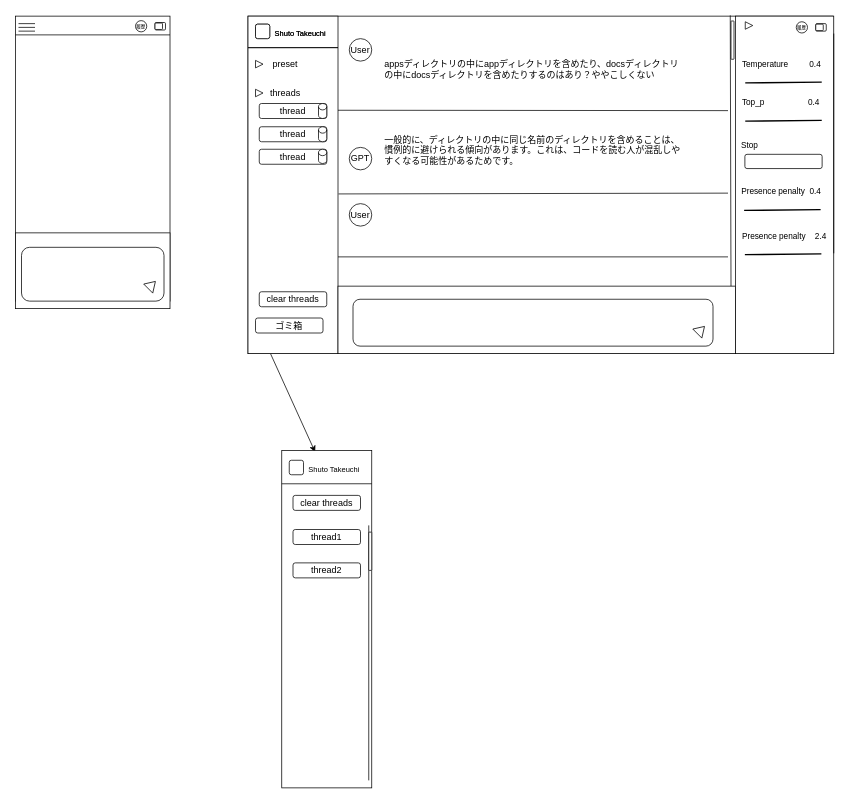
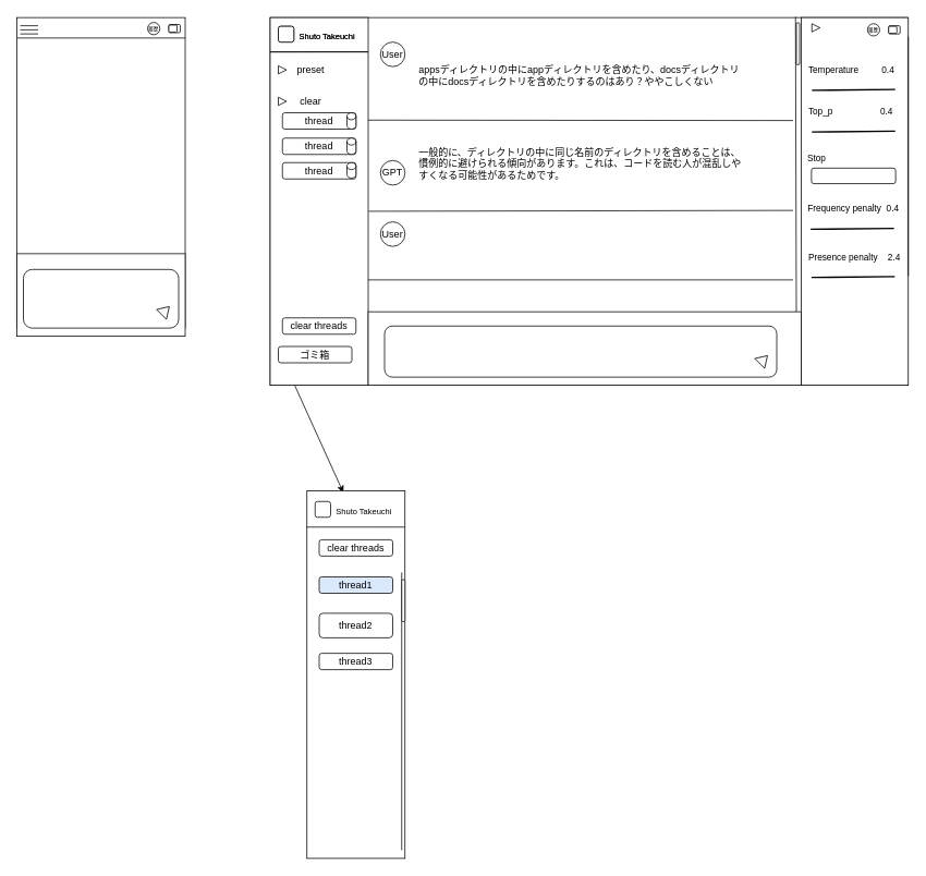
  <mxCell id="0" />
  <mxCell id="1" parent="0" />
  <mxCell id="2" value="" style="rounded=0;whiteSpace=wrap;html=1;" parent="1" vertex="1"><mxGeometry x="330" y="21" width="780" height="450" as="geometry" /></mxCell>
  <mxCell id="3" style="edgeStyle=none;html=1;exitX=0.25;exitY=1;exitDx=0;exitDy=0;entryX=0.371;entryY=0.005;entryDx=0;entryDy=0;entryPerimeter=0;" edge="1" parent="1" source="4" target="59"><mxGeometry relative="1" as="geometry" /></mxCell>
  <mxCell id="4" value="" style="rounded=0;whiteSpace=wrap;html=1;" parent="1" vertex="1"><mxGeometry x="330" y="21" width="120" height="450" as="geometry" /></mxCell>
  <mxCell id="5" value="" style="rounded=0;whiteSpace=wrap;html=1;fontSize=6;" parent="1" vertex="1"><mxGeometry x="450" y="381" width="530" height="90" as="geometry" /></mxCell>
  <mxCell id="6" value="" style="rounded=1;whiteSpace=wrap;html=1;fontSize=6;" parent="1" vertex="1"><mxGeometry x="470" y="398.5" width="480" height="62.5" as="geometry" /></mxCell>
  <mxCell id="7" value="" style="rounded=0;whiteSpace=wrap;html=1;" parent="1" vertex="1"><mxGeometry x="980" y="21" width="131" height="450" as="geometry" /></mxCell>
  <mxCell id="8" value="" style="rounded=1;whiteSpace=wrap;html=1;" parent="1" vertex="1"><mxGeometry x="992.5" y="205.25" width="103" height="19" as="geometry" /></mxCell>
  <mxCell id="9" value="Stop" style="text;html=1;strokeColor=none;fillColor=none;align=center;verticalAlign=middle;whiteSpace=wrap;rounded=0;fontSize=11;" parent="1" vertex="1"><mxGeometry x="974" y="180" width="50" height="25.25" as="geometry" /></mxCell>
  <mxCell id="10" value="Temperature　　&amp;nbsp; 0.4" style="text;html=1;strokeColor=none;fillColor=none;align=left;verticalAlign=middle;whiteSpace=wrap;rounded=0;fontSize=11;" parent="1" vertex="1"><mxGeometry x="987" y="70" width="117" height="30" as="geometry" /></mxCell>
  <mxCell id="11" value="" style="endArrow=none;html=1;fontSize=11;strokeWidth=2;" parent="1" edge="1"><mxGeometry width="50" height="50" relative="1" as="geometry"><mxPoint x="993" y="110" as="sourcePoint" /><mxPoint x="1095" y="109" as="targetPoint" /></mxGeometry></mxCell>
  <mxCell id="12" value="" style="rounded=1;whiteSpace=wrap;html=1;" parent="1" vertex="1"><mxGeometry x="974" y="27.5" width="4" height="51" as="geometry" /></mxCell>
  <mxCell id="13" value="履歴" style="ellipse;whiteSpace=wrap;html=1;aspect=fixed;fontSize=6;" parent="1" vertex="1"><mxGeometry x="1061" y="28.5" width="15" height="15" as="geometry" /></mxCell>
  <mxCell id="14" value="" style="rounded=1;whiteSpace=wrap;html=1;" parent="1" vertex="1"><mxGeometry x="1087" y="31" width="14" height="10" as="geometry" /></mxCell>
  <mxCell id="15" value="" style="rounded=1;whiteSpace=wrap;html=1;" parent="1" vertex="1"><mxGeometry x="1087" y="31.69" width="10" height="8.62" as="geometry" /></mxCell>
  <mxCell id="16" value="" style="triangle;whiteSpace=wrap;html=1;fontSize=6;" parent="1" vertex="1"><mxGeometry x="993" y="28.5" width="10" height="10" as="geometry" /></mxCell>
  <mxCell id="17" value="" style="triangle;whiteSpace=wrap;html=1;fontSize=6;rotation=-45;" parent="1" vertex="1"><mxGeometry x="927.13" y="431" width="13.53" height="17" as="geometry" /></mxCell>
  <mxCell id="18" value="User" style="ellipse;whiteSpace=wrap;html=1;aspect=fixed;" parent="1" vertex="1"><mxGeometry x="465" y="51" width="30" height="30" as="geometry" /></mxCell>
  <mxCell id="19" value="GPT" style="ellipse;whiteSpace=wrap;html=1;aspect=fixed;" parent="1" vertex="1"><mxGeometry x="465" y="196" width="30" height="30" as="geometry" /></mxCell>
  <mxCell id="20" value="" style="endArrow=none;html=1;" parent="1" edge="1"><mxGeometry width="50" height="50" relative="1" as="geometry"><mxPoint x="450" y="146.5" as="sourcePoint" /><mxPoint x="970" y="147" as="targetPoint" /></mxGeometry></mxCell>
  <mxCell id="21" value="" style="endArrow=none;html=1;" parent="1" edge="1"><mxGeometry width="50" height="50" relative="1" as="geometry"><mxPoint x="450" y="342" as="sourcePoint" /><mxPoint x="970" y="342" as="targetPoint" /></mxGeometry></mxCell>
  <mxCell id="22" value="" style="endArrow=none;html=1;exitX=0.001;exitY=0.627;exitDx=0;exitDy=0;exitPerimeter=0;" parent="1" edge="1"><mxGeometry width="50" height="50" relative="1" as="geometry"><mxPoint x="450.67" y="258.07" as="sourcePoint" /><mxPoint x="970" y="257" as="targetPoint" /></mxGeometry></mxCell>
  <mxCell id="23" value="User" style="ellipse;whiteSpace=wrap;html=1;aspect=fixed;" parent="1" vertex="1"><mxGeometry x="465" y="271" width="30" height="30" as="geometry" /></mxCell>
  <mxCell id="24" value="" style="endArrow=none;html=1;" parent="1" edge="1"><mxGeometry width="50" height="50" relative="1" as="geometry"><mxPoint x="1111" y="44.25" as="sourcePoint" /><mxPoint x="1111" y="337.25" as="targetPoint" /></mxGeometry></mxCell>
  <mxCell id="25" value="appsディレクトリの中にappディレクトリを含めたり、docsディレクトリの中にdocsディレクトリを含めたりするのはあり？ややこしくない" style="text;html=1;strokeColor=none;fillColor=none;align=left;verticalAlign=middle;whiteSpace=wrap;rounded=0;strokeWidth=4;" parent="1" vertex="1"><mxGeometry x="510" y="53.5" width="400" height="77.5" as="geometry" /></mxCell>
  <mxCell id="26" value="一般的に、ディレクトリの中に同じ名前のディレクトリを含めることは、慣例的に避けられる傾向があります。これは、コードを読む人が混乱しやすくなる可能性があるためです。" style="text;html=1;strokeColor=none;fillColor=none;align=left;verticalAlign=middle;whiteSpace=wrap;rounded=0;strokeWidth=4;" parent="1" vertex="1"><mxGeometry x="510" y="161" width="400" height="77.5" as="geometry" /></mxCell>
  <mxCell id="27" value="" style="endArrow=none;html=1;" parent="1" edge="1"><mxGeometry width="50" height="50" relative="1" as="geometry"><mxPoint x="973" y="20" as="sourcePoint" /><mxPoint x="974" y="381" as="targetPoint" /></mxGeometry></mxCell>
  <mxCell id="28" value="thread" style="rounded=1;whiteSpace=wrap;html=1;" parent="1" vertex="1"><mxGeometry x="345" y="137.5" width="90" height="20" as="geometry" /></mxCell>
  <mxCell id="29" value="thread" style="rounded=1;whiteSpace=wrap;html=1;" parent="1" vertex="1"><mxGeometry x="345" y="168.5" width="90" height="20" as="geometry" /></mxCell>
  <mxCell id="30" value="thread" style="rounded=1;whiteSpace=wrap;html=1;" parent="1" vertex="1"><mxGeometry x="345" y="198.5" width="90" height="20" as="geometry" /></mxCell>
  <mxCell id="31" value="ゴミ箱" style="rounded=1;whiteSpace=wrap;html=1;" parent="1" vertex="1"><mxGeometry x="340" y="423.5" width="90" height="20" as="geometry" /></mxCell>
  <mxCell id="32" value="" style="rounded=1;whiteSpace=wrap;html=1;" parent="1" vertex="1"><mxGeometry x="340" y="31.69" width="19" height="19.31" as="geometry" /></mxCell>
  <mxCell id="33" value="Shuto Takeuchi" style="text;html=1;strokeColor=none;fillColor=none;align=center;verticalAlign=middle;whiteSpace=wrap;rounded=0;fontSize=10;" parent="1" vertex="1"><mxGeometry x="345" y="28.5" width="110" height="30" as="geometry" /></mxCell>
- <mxCell id="34" value="threads" style="text;html=1;strokeColor=none;fillColor=none;align=center;verticalAlign=middle;whiteSpace=wrap;rounded=0;" parent="1" vertex="1"><mxGeometry x="355" y="108.5" width="50" height="30" as="geometry" /></mxCell>
+ <mxCell id="34" value="clear" style="text;html=1;strokeColor=none;fillColor=none;align=center;verticalAlign=middle;whiteSpace=wrap;rounded=0;" parent="1" vertex="1"><mxGeometry x="355" y="108.5" width="50" height="30" as="geometry" /></mxCell>
  <mxCell id="35" value="" style="shape=cylinder3;whiteSpace=wrap;html=1;boundedLbl=1;backgroundOutline=1;size=4.273;fontSize=10;" parent="1" vertex="1"><mxGeometry x="424" y="137.5" width="11" height="20" as="geometry" /></mxCell>
  <mxCell id="36" value="" style="shape=cylinder3;whiteSpace=wrap;html=1;boundedLbl=1;backgroundOutline=1;size=4.273;fontSize=10;" parent="1" vertex="1"><mxGeometry x="424" y="168.5" width="11" height="20" as="geometry" /></mxCell>
  <mxCell id="37" value="" style="shape=cylinder3;whiteSpace=wrap;html=1;boundedLbl=1;backgroundOutline=1;size=4.273;fontSize=10;" parent="1" vertex="1"><mxGeometry x="424" y="198.5" width="11" height="19" as="geometry" /></mxCell>
  <mxCell id="38" value="" style="triangle;whiteSpace=wrap;html=1;fontSize=6;" parent="1" vertex="1"><mxGeometry x="340" y="118.5" width="10" height="10" as="geometry" /></mxCell>
  <mxCell id="39" value="preset" style="text;html=1;strokeColor=none;fillColor=none;align=center;verticalAlign=middle;whiteSpace=wrap;rounded=0;" parent="1" vertex="1"><mxGeometry x="355" y="70" width="50" height="30" as="geometry" /></mxCell>
  <mxCell id="40" value="" style="triangle;whiteSpace=wrap;html=1;fontSize=6;" parent="1" vertex="1"><mxGeometry x="340" y="80" width="10" height="10" as="geometry" /></mxCell>
  <mxCell id="41" value="" style="endArrow=none;html=1;" parent="1" edge="1"><mxGeometry width="50" height="50" relative="1" as="geometry"><mxPoint x="330" y="63.05" as="sourcePoint" /><mxPoint x="450" y="63" as="targetPoint" /></mxGeometry></mxCell>
  <mxCell id="42" value="" style="rounded=0;whiteSpace=wrap;html=1;fontSize=10;" parent="1" vertex="1"><mxGeometry x="20" y="21" width="206" height="380" as="geometry" /></mxCell>
  <mxCell id="43" value="" style="endArrow=none;html=1;" parent="1" edge="1"><mxGeometry width="50" height="50" relative="1" as="geometry"><mxPoint x="20" y="46" as="sourcePoint" /><mxPoint x="226" y="46" as="targetPoint" /></mxGeometry></mxCell>
  <mxCell id="44" value="" style="endArrow=none;html=1;" parent="1" edge="1"><mxGeometry width="50" height="50" relative="1" as="geometry"><mxPoint x="24" y="41" as="sourcePoint" /><mxPoint x="46" y="41" as="targetPoint" /></mxGeometry></mxCell>
  <mxCell id="45" value="" style="endArrow=none;html=1;" parent="1" edge="1"><mxGeometry width="50" height="50" relative="1" as="geometry"><mxPoint x="24" y="31" as="sourcePoint" /><mxPoint x="46" y="31" as="targetPoint" /></mxGeometry></mxCell>
  <mxCell id="46" value="" style="endArrow=none;html=1;" parent="1" edge="1"><mxGeometry width="50" height="50" relative="1" as="geometry"><mxPoint x="24" y="36" as="sourcePoint" /><mxPoint x="46" y="36" as="targetPoint" /></mxGeometry></mxCell>
  <mxCell id="47" value="履歴" style="ellipse;whiteSpace=wrap;html=1;aspect=fixed;fontSize=6;" parent="1" vertex="1"><mxGeometry x="180" y="27" width="15" height="15" as="geometry" /></mxCell>
  <mxCell id="48" value="" style="rounded=1;whiteSpace=wrap;html=1;" parent="1" vertex="1"><mxGeometry x="206" y="29.5" width="14" height="10" as="geometry" /></mxCell>
  <mxCell id="49" value="" style="rounded=1;whiteSpace=wrap;html=1;" parent="1" vertex="1"><mxGeometry x="206" y="30.19" width="10" height="8.62" as="geometry" /></mxCell>
  <mxCell id="50" value="" style="rounded=0;whiteSpace=wrap;html=1;fontSize=6;" parent="1" vertex="1"><mxGeometry x="20" y="310" width="206" height="101" as="geometry" /></mxCell>
  <mxCell id="51" value="" style="rounded=1;whiteSpace=wrap;html=1;fontSize=6;" parent="1" vertex="1"><mxGeometry x="28" y="329.25" width="190" height="71.75" as="geometry" /></mxCell>
  <mxCell id="52" value="" style="triangle;whiteSpace=wrap;html=1;fontSize=6;rotation=-45;" parent="1" vertex="1"><mxGeometry x="195" y="371" width="13.53" height="17" as="geometry" /></mxCell>
  <mxCell id="53" value="Top_p　　　　　 0.4" style="text;html=1;strokeColor=none;fillColor=none;align=left;verticalAlign=middle;whiteSpace=wrap;rounded=0;fontSize=11;" parent="1" vertex="1"><mxGeometry x="987" y="121" width="117" height="30" as="geometry" /></mxCell>
  <mxCell id="54" value="" style="endArrow=none;html=1;fontSize=11;strokeWidth=2;" parent="1" edge="1"><mxGeometry width="50" height="50" relative="1" as="geometry"><mxPoint x="993" y="161" as="sourcePoint" /><mxPoint x="1095" y="160" as="targetPoint" /></mxGeometry></mxCell>
- <mxCell id="55" value="Presence penalty&amp;nbsp; 0.4" style="text;html=1;strokeColor=none;fillColor=none;align=left;verticalAlign=middle;whiteSpace=wrap;rounded=0;fontSize=11;" parent="1" vertex="1"><mxGeometry x="985.5" y="240" width="117" height="30" as="geometry" /></mxCell>
+ <mxCell id="55" value="Frequency penalty&amp;nbsp; 0.4" style="text;html=1;strokeColor=none;fillColor=none;align=left;verticalAlign=middle;whiteSpace=wrap;rounded=0;fontSize=11;" parent="1" vertex="1"><mxGeometry x="985.5" y="240" width="117" height="30" as="geometry" /></mxCell>
  <mxCell id="56" value="" style="endArrow=none;html=1;fontSize=11;strokeWidth=2;" parent="1" edge="1"><mxGeometry width="50" height="50" relative="1" as="geometry"><mxPoint x="991.5" y="280" as="sourcePoint" /><mxPoint x="1093.5" y="279" as="targetPoint" /></mxGeometry></mxCell>
  <mxCell id="57" value="Presence penalty&amp;nbsp; &amp;nbsp; 2.4" style="text;html=1;strokeColor=none;fillColor=none;align=left;verticalAlign=middle;whiteSpace=wrap;rounded=0;fontSize=11;" parent="1" vertex="1"><mxGeometry x="986.5" y="299" width="117" height="30" as="geometry" /></mxCell>
  <mxCell id="58" value="" style="endArrow=none;html=1;fontSize=11;strokeWidth=2;" parent="1" edge="1"><mxGeometry width="50" height="50" relative="1" as="geometry"><mxPoint x="992.5" y="339" as="sourcePoint" /><mxPoint x="1094.5" y="338" as="targetPoint" /></mxGeometry></mxCell>
  <mxCell id="59" value="" style="rounded=0;whiteSpace=wrap;html=1;" vertex="1" parent="1"><mxGeometry x="375" y="600" width="120" height="450" as="geometry" /></mxCell>
  <mxCell id="60" value="" style="rounded=1;whiteSpace=wrap;html=1;" vertex="1" parent="1"><mxGeometry x="340" y="31.69" width="19" height="19.31" as="geometry" /></mxCell>
  <mxCell id="61" value="Shuto Takeuchi" style="text;html=1;strokeColor=none;fillColor=none;align=center;verticalAlign=middle;whiteSpace=wrap;rounded=0;fontSize=10;" vertex="1" parent="1"><mxGeometry x="345" y="28.5" width="110" height="30" as="geometry" /></mxCell>
  <mxCell id="62" value="" style="endArrow=none;html=1;" edge="1" parent="1"><mxGeometry width="50" height="50" relative="1" as="geometry"><mxPoint x="330" y="63.05" as="sourcePoint" /><mxPoint x="450" y="63" as="targetPoint" /></mxGeometry></mxCell>
  <mxCell id="63" value="" style="rounded=1;whiteSpace=wrap;html=1;" vertex="1" parent="1"><mxGeometry x="385" y="613.19" width="19" height="19.31" as="geometry" /></mxCell>
  <mxCell id="64" value="Shuto Takeuchi" style="text;html=1;strokeColor=none;fillColor=none;align=center;verticalAlign=middle;whiteSpace=wrap;rounded=0;fontSize=10;" vertex="1" parent="1"><mxGeometry x="390" y="610" width="110" height="30" as="geometry" /></mxCell>
  <mxCell id="65" value="" style="endArrow=none;html=1;" edge="1" parent="1"><mxGeometry width="50" height="50" relative="1" as="geometry"><mxPoint x="375" y="644.55" as="sourcePoint" /><mxPoint x="495" y="644.5" as="targetPoint" /></mxGeometry></mxCell>
  <mxCell id="66" value="clear threads" style="rounded=1;whiteSpace=wrap;html=1;" vertex="1" parent="1"><mxGeometry x="345" y="388.5" width="90" height="20" as="geometry" /></mxCell>
  <mxCell id="67" value="clear threads" style="rounded=1;whiteSpace=wrap;html=1;" vertex="1" parent="1"><mxGeometry x="390" y="660" width="90" height="20" as="geometry" /></mxCell>
- <mxCell id="68" value="thread1" style="rounded=1;whiteSpace=wrap;html=1;" vertex="1" parent="1"><mxGeometry x="390" y="705.5" width="90" height="20" as="geometry" /></mxCell>
+ <mxCell id="68" value="thread1" style="rounded=1;whiteSpace=wrap;html=1;fillColor=#dae8fc;" vertex="1" parent="1"><mxGeometry x="390" y="705.5" width="90" height="20" as="geometry" /></mxCell>
  <mxCell id="69" value="" style="endArrow=none;html=1;" edge="1" parent="1"><mxGeometry width="50" height="50" relative="1" as="geometry"><mxPoint x="491" y="700" as="sourcePoint" /><mxPoint x="491" y="1040" as="targetPoint" /></mxGeometry></mxCell>
  <mxCell id="70" value="" style="rounded=1;whiteSpace=wrap;html=1;" vertex="1" parent="1"><mxGeometry x="491" y="709" width="4" height="51" as="geometry" /></mxCell>
- <mxCell id="72" value="thread2" style="rounded=1;whiteSpace=wrap;html=1;" vertex="1" parent="1"><mxGeometry x="390" y="750" width="90" height="20" as="geometry" /></mxCell>
+ <mxCell id="71" value="thread3" style="rounded=1;whiteSpace=wrap;html=1;" vertex="1" parent="1"><mxGeometry x="390" y="799" width="90" height="20" as="geometry" /></mxCell>
+ <mxCell id="72" value="thread2" style="rounded=1;whiteSpace=wrap;html=1;" vertex="1" parent="1"><mxGeometry x="390" y="750" width="90" height="30" as="geometry" /></mxCell>
